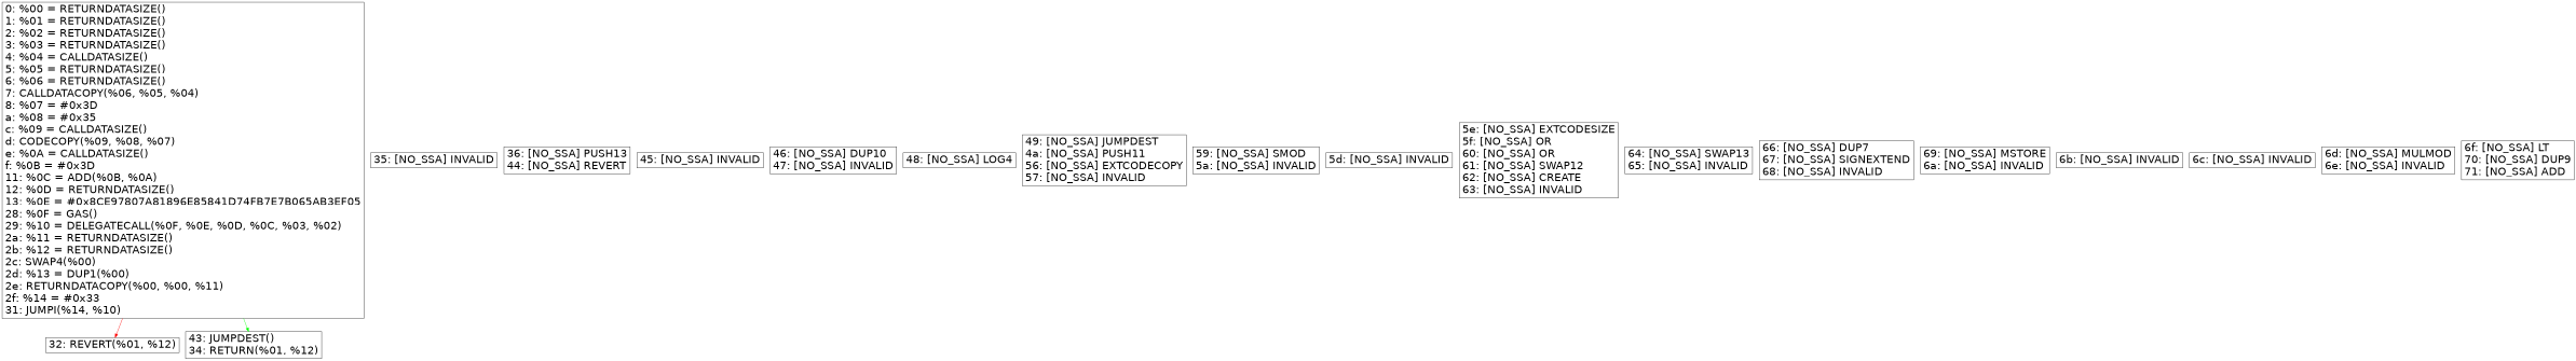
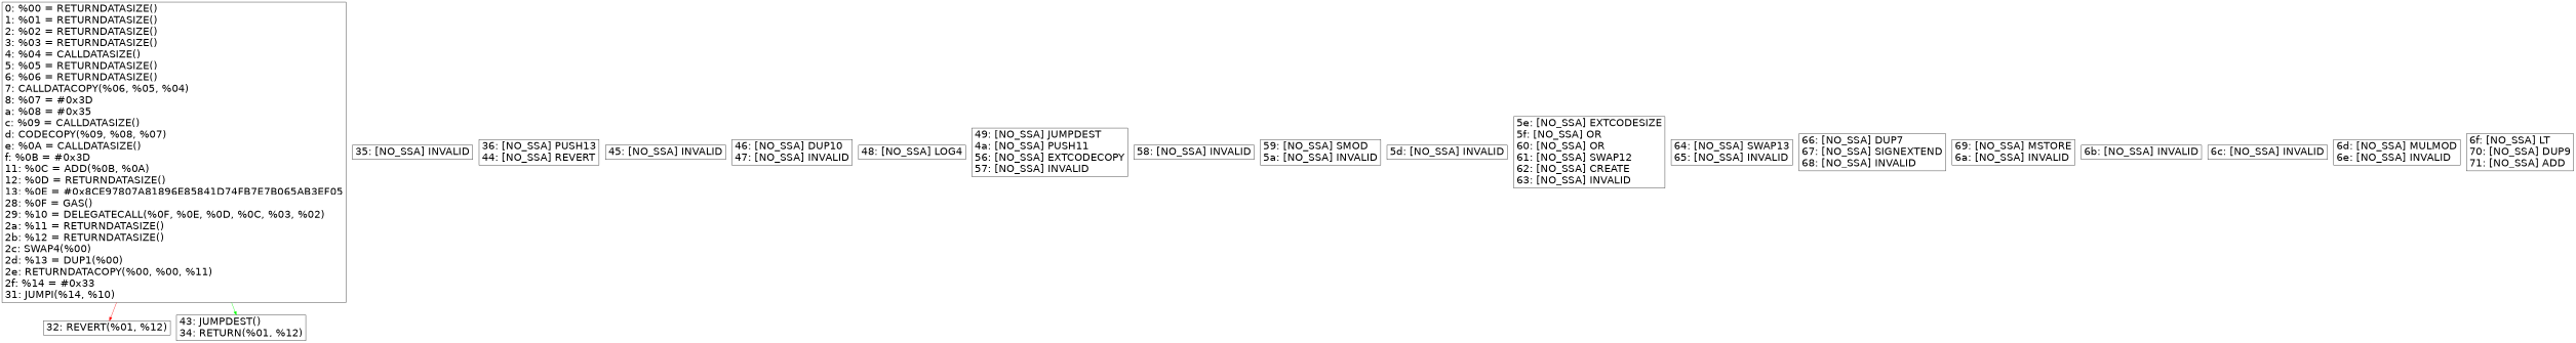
  digraph {
    fontname="DejaVu Sans"
    node [fontname="DejaVu Sans" fontsize=30.0 rank=same shape=box]
    edge [fontname="DejaVu Sans"]
    n1 [label="0: %00 = RETURNDATASIZE()\l1: %01 = RETURNDATASIZE()\l2: %02 = RETURNDATASIZE()\l3: %03 = RETURNDATASIZE()\l4: %04 = CALLDATASIZE()\l5: %05 = RETURNDATASIZE()\l6: %06 = RETURNDATASIZE()\l7: CALLDATACOPY(%06, %05, %04)\l8: %07 = #0x3D\la: %08 = #0x35\lc: %09 = CALLDATASIZE()\ld: CODECOPY(%09, %08, %07)\le: %0A = CALLDATASIZE()\lf: %0B = #0x3D\l11: %0C = ADD(%0B, %0A)\l12: %0D = RETURNDATASIZE()\l13: %0E = #0x8CE97807A81896E85841D74FB7E7B065AB3EF05\l28: %0F = GAS()\l29: %10 = DELEGATECALL(%0F, %0E, %0D, %0C, %03, %02)\l2a: %11 = RETURNDATASIZE()\l2b: %12 = RETURNDATASIZE()\l2c: SWAP4(%00)\l2d: %13 = DUP1(%00)\l2e: RETURNDATACOPY(%00, %00, %11)\l2f: %14 = #0x33\l31: JUMPI(%14, %10)\l"]
    n2 [label="32: REVERT(%01, %12)\l"]
    n3 [label="43: JUMPDEST()\l34: RETURN(%01, %12)\l"]
    n4 [label="35: [NO_SSA] INVALID\l"]
    n5 [label="36: [NO_SSA] PUSH13\l44: [NO_SSA] REVERT\l"]
    n6 [label="45: [NO_SSA] INVALID\l"]
    n7 [label="46: [NO_SSA] DUP10\l47: [NO_SSA] INVALID\l"]
    n8 [label="48: [NO_SSA] LOG4\l"]
    n9 [label="49: [NO_SSA] JUMPDEST\l4a: [NO_SSA] PUSH11\l56: [NO_SSA] EXTCODECOPY\l57: [NO_SSA] INVALID\l"]
+   n10 [label="58: [NO_SSA] INVALID\l"]
    n11 [label="59: [NO_SSA] SMOD\l5a: [NO_SSA] INVALID\l"]
    n12 [label="5d: [NO_SSA] INVALID\l"]
    n13 [label="5e: [NO_SSA] EXTCODESIZE\l5f: [NO_SSA] OR\l60: [NO_SSA] OR\l61: [NO_SSA] SWAP12\l62: [NO_SSA] CREATE\l63: [NO_SSA] INVALID\l"]
    n14 [label="64: [NO_SSA] SWAP13\l65: [NO_SSA] INVALID\l"]
    n15 [label="66: [NO_SSA] DUP7\l67: [NO_SSA] SIGNEXTEND\l68: [NO_SSA] INVALID\l"]
    n16 [label="69: [NO_SSA] MSTORE\l6a: [NO_SSA] INVALID\l"]
    n17 [label="6b: [NO_SSA] INVALID\l"]
    n18 [label="6c: [NO_SSA] INVALID\l"]
    n19 [label="6d: [NO_SSA] MULMOD\l6e: [NO_SSA] INVALID\l"]
    n20 [label="6f: [NO_SSA] LT\l70: [NO_SSA] DUP9\l71: [NO_SSA] ADD\l"]
    subgraph sub_1 {
      n1
      n2
      n3
      n4
      n5
      n6
      n7
      n8
      n9
+     n10
      n11
      n12
      n13
      n14
      n15
      n16
      n17
      n18
      n19
      n20
    }
    n1 -> n2 [color=red]
    n1 -> n3 [color=green]
  }
